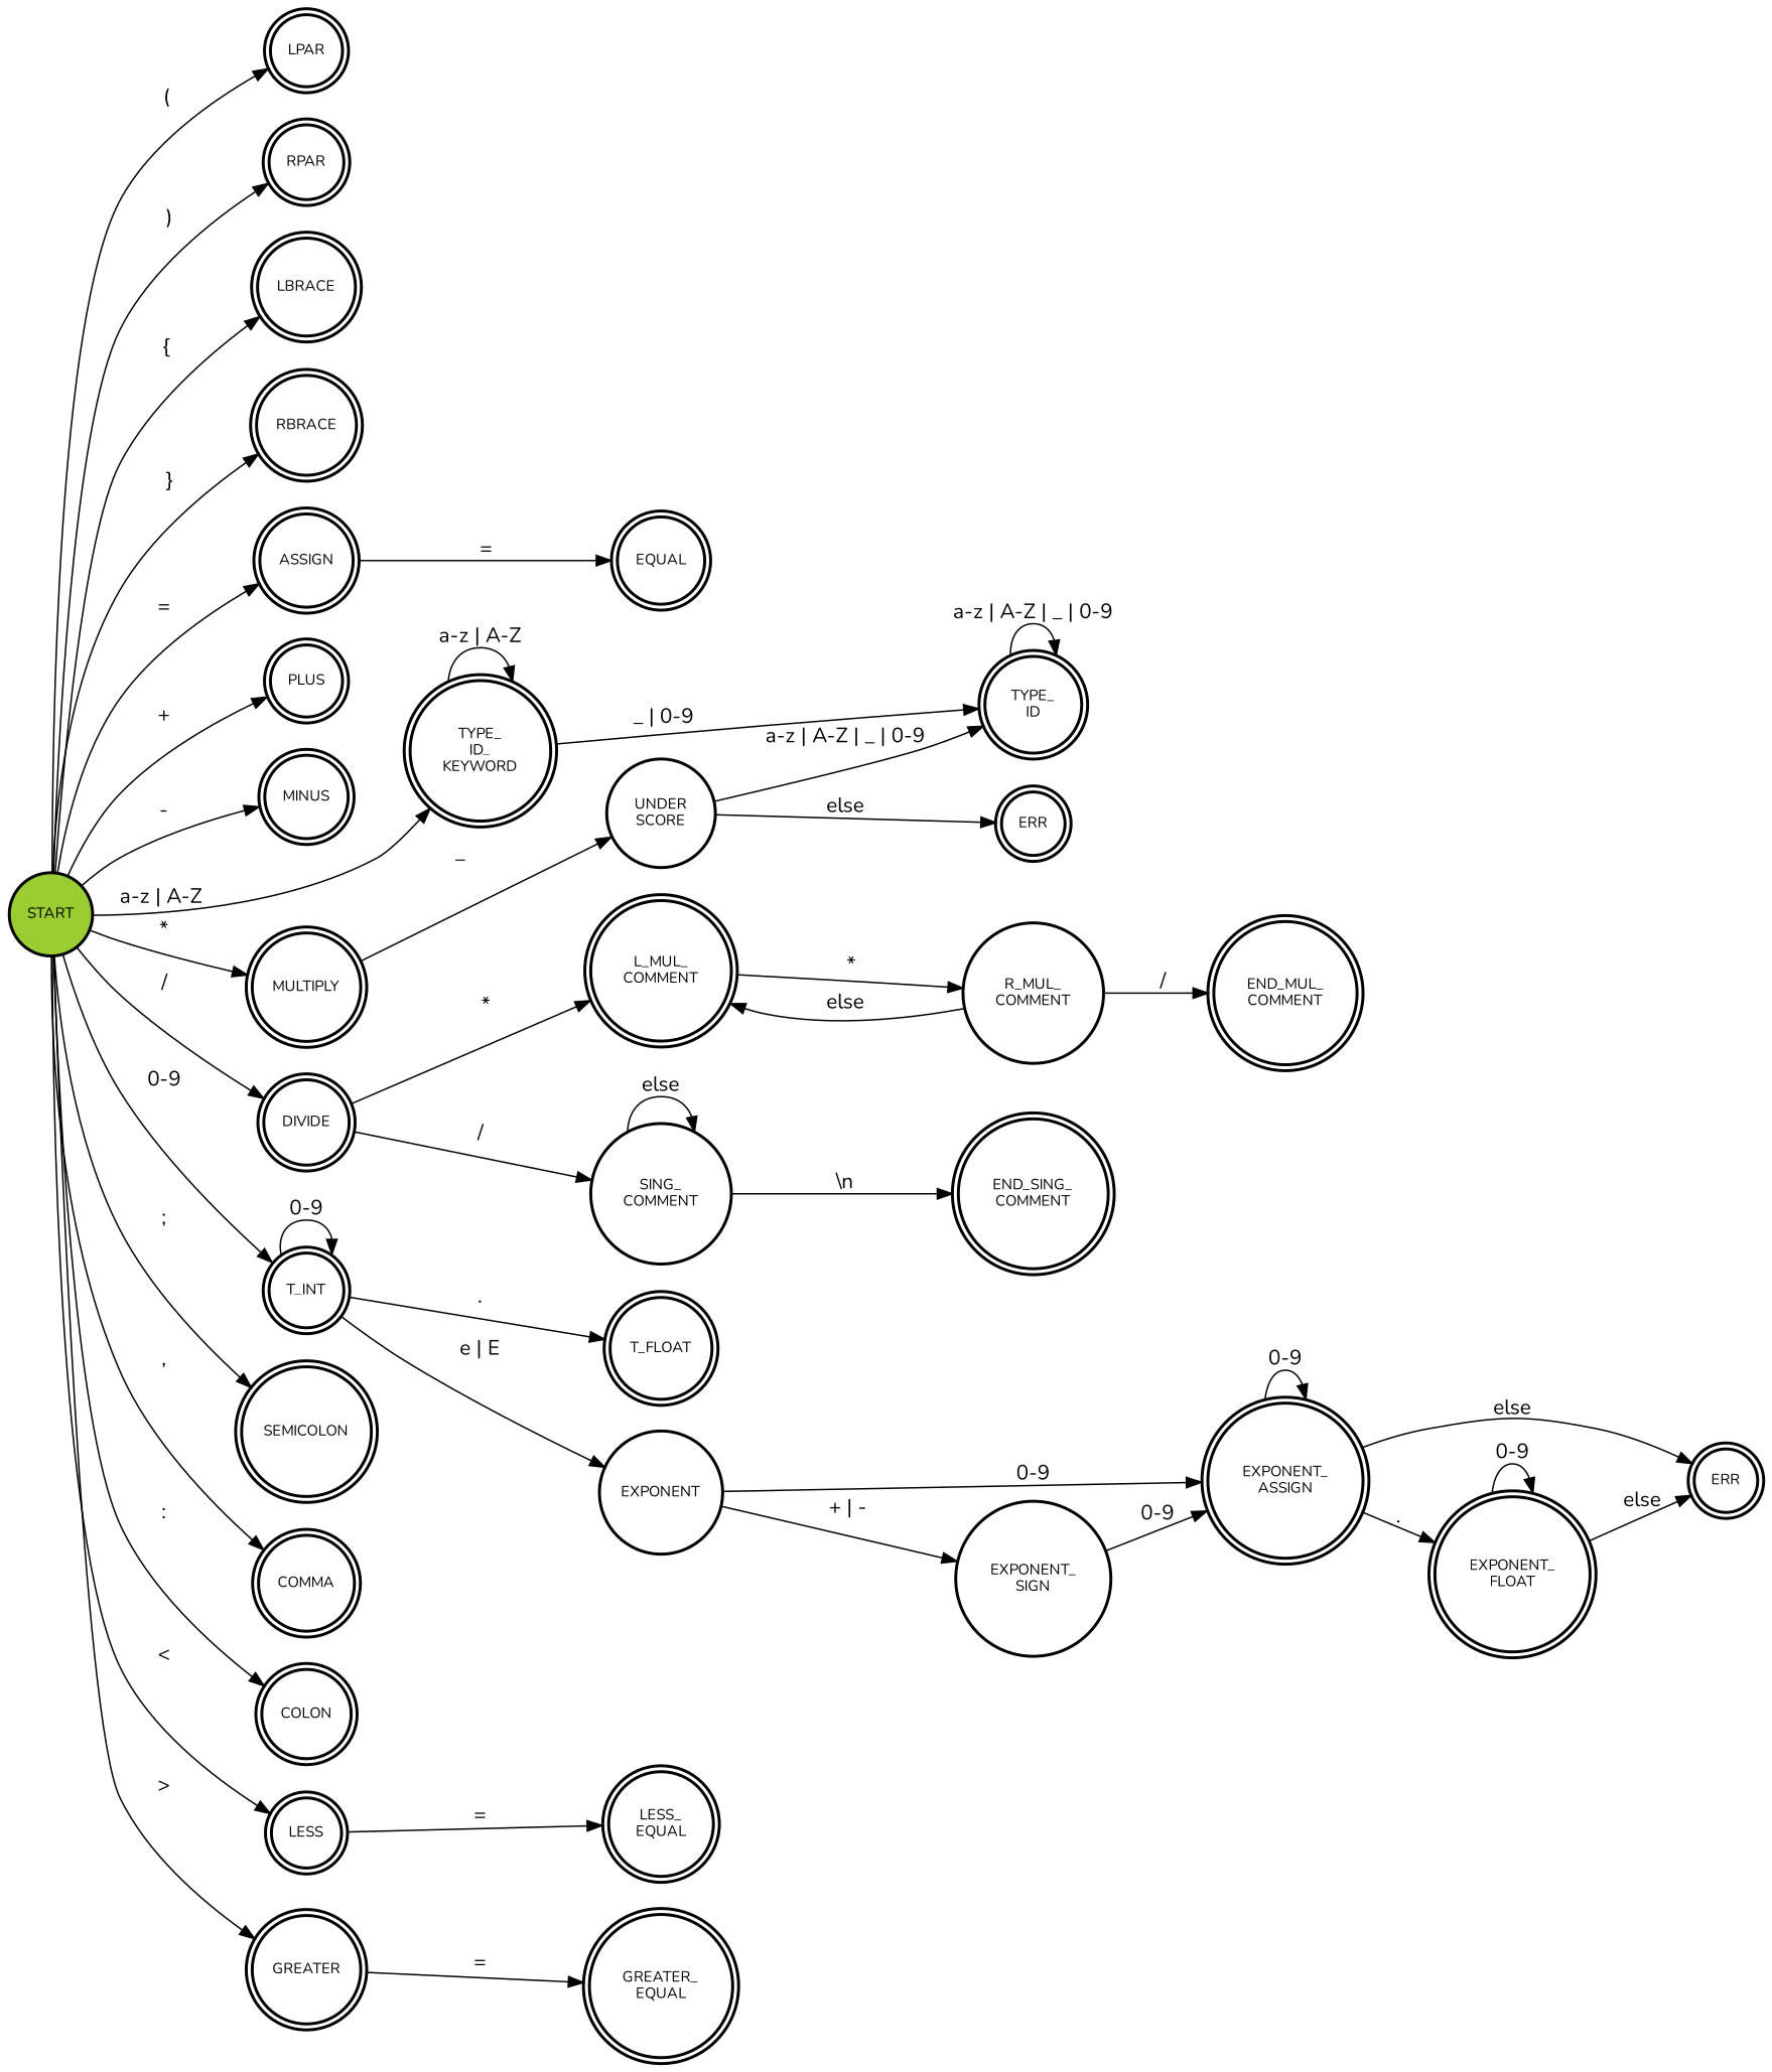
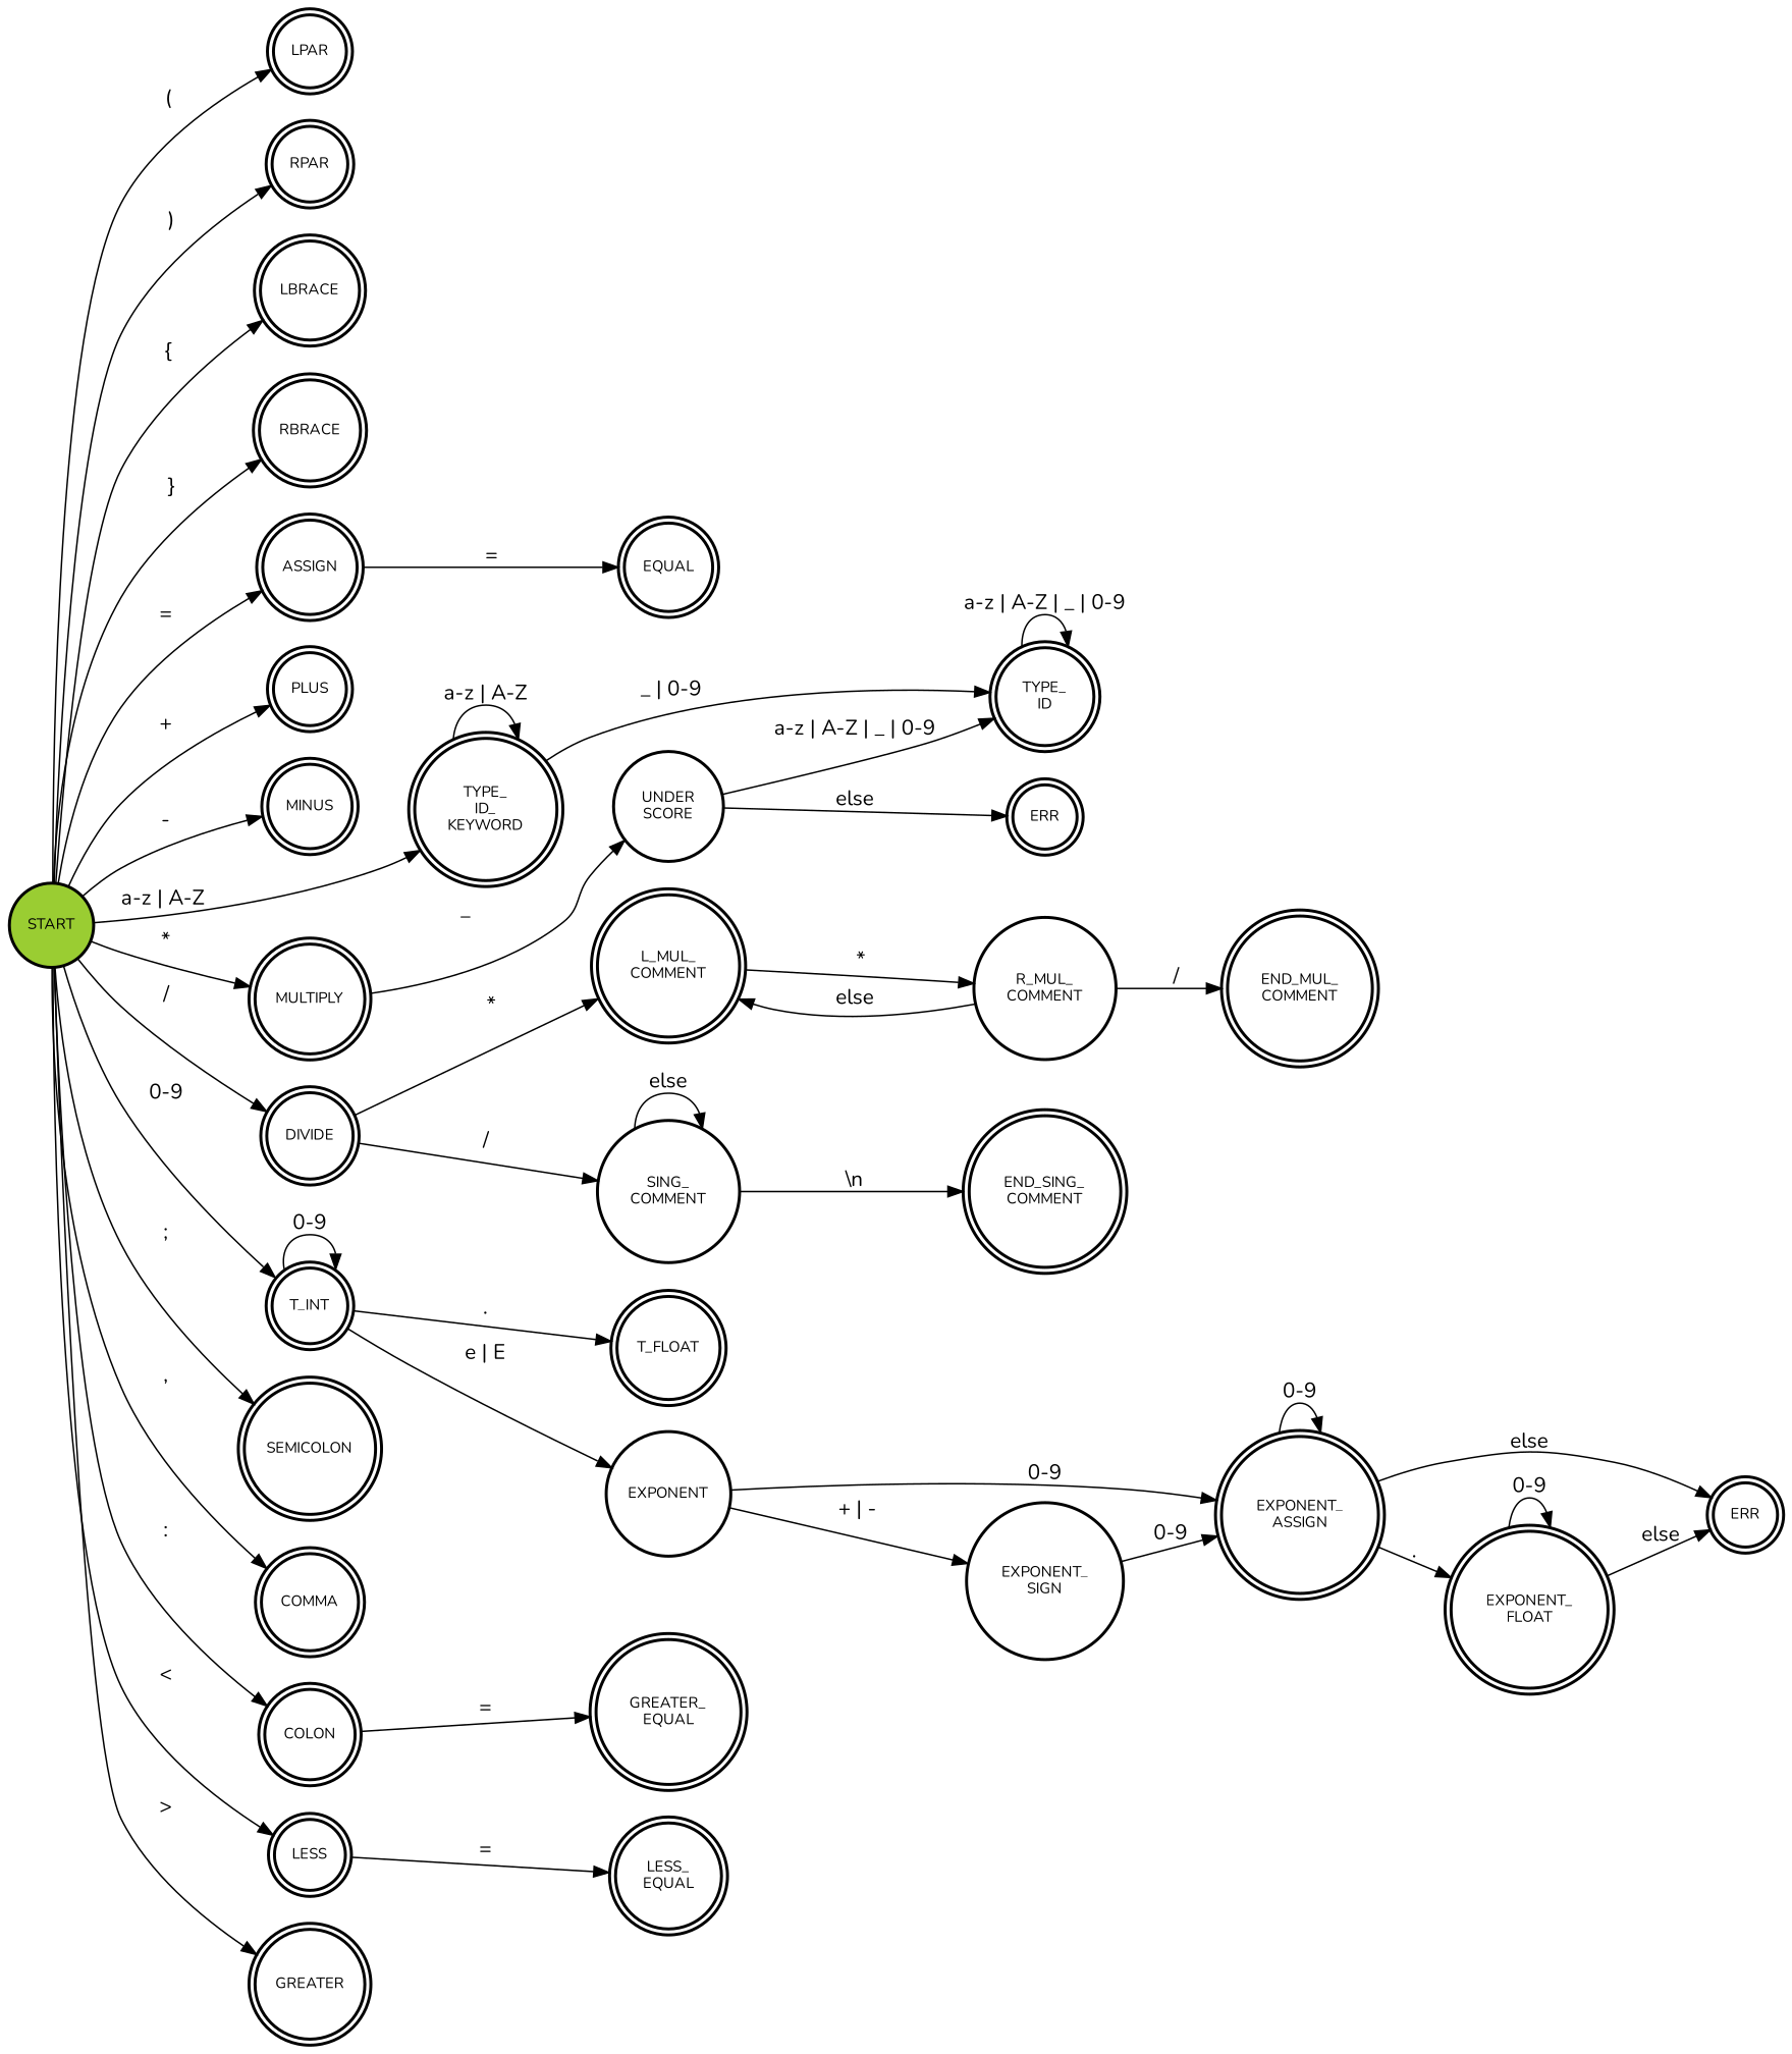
  digraph {
    fontname=Nunito
    rankdir=LR
    node [color=black fillcolor=white fontcolor=black fontname=Nunito fontsize=10 penwidth=2 shape=doublecircle style=filled]
    edge [fontname=Nunito]
    n1 [fillcolor=yellowgreen label=START shape=circle]
    n2 [label=LPAR]
    n3 [label=RPAR]
    n4 [label=LBRACE]
    n5 [label=RBRACE]
    n6 [label=ASSIGN]
    n7 [label=PLUS]
    n8 [label=MINUS]
    n9 [label=MULTIPLY]
    n10 [label=DIVIDE]
    n11 [label="TYPE_\nID_\nKEYWORD"]
    n12 [label=T_INT]
    n13 [label=SEMICOLON]
    n14 [label=COMMA]
    n15 [label=COLON]
    n16 [label=LESS]
    n17 [label=GREATER]
    n18 [label=EQUAL]
    n19 [label="UNDER\nSCORE" shape=circle]
    n20 [label="L_MUL_\nCOMMENT"]
    n21 [label="SING_\nCOMMENT" shape=circle]
    n22 [label="TYPE_\nID"]
    n23 [label=ERR]
    n24 [label=T_FLOAT]
    n25 [label=EXPONENT shape=circle]
    n26 [label="LESS_\nEQUAL"]
    n27 [label="GREATER_\nEQUAL"]
    n28 [label="R_MUL_\nCOMMENT" shape=circle]
    n29 [label="END_SING_\nCOMMENT"]
    n30 [label="END_MUL_\nCOMMENT"]
    n31 [label=ERR]
    n32 [label="EXPONENT_\nSIGN" shape=circle]
    n33 [label="EXPONENT_\nASSIGN"]
    n34 [label="EXPONENT_\nFLOAT"]
    n1 -> n2 [label=" ("]
    n1 -> n3 [label="  )"]
    n1 -> n4 [label=" {"]
    n1 -> n5 [label="  }"]
    n1 -> n6 [label="="]
    n1 -> n7 [label="+"]
    n1 -> n8 [label="-"]
    n1 -> n9 [label="*"]
    n1 -> n10 [label="/"]
    n1 -> n11 [label="a-z | A-Z "]
    n1 -> n12 [label="0-9"]
    n1 -> n13 [label=";"]
    n1 -> n14 [label=","]
    n1 -> n15 [label=":"]
    n1 -> n16 [label="<"]
    n1 -> n17 [label=">"]
    n6 -> n18 [label="  ="]
    n9 -> n19 [label="_       "]
    n10 -> n20 [label="  *"]
    n10 -> n21 [label="/"]
    n11 -> n11 [label="a-z | A-Z"]
    n11 -> n22 [label=" _ | 0-9"]
    n12 -> n12 [label="0-9"]
    n12 -> n24 [label="."]
    n12 -> n25 [label="e | E"]
    n16 -> n26 [label="="]
-   n17 -> n27 [label="="]
+   n15 -> n27 [label="="]
    n19 -> n22 [label="a-z | A-Z | _ | 0-9"]
    n19 -> n23 [label=else]
    n20 -> n28 [label="  *"]
    n21 -> n21 [label=else]
    n21 -> n29 [label="\\n"]
    n22 -> n22 [label="a-z | A-Z | _ | 0-9"]
    n25 -> n32 [label=" + | -"]
    n25 -> n33 [label="0-9"]
    n28 -> n20 [label=else]
    n28 -> n30 [label="  /"]
    n32 -> n33 [label="0-9"]
    n33 -> n31 [label=else]
    n33 -> n33 [label="0-9"]
    n33 -> n34 [label="."]
    n34 -> n31 [label=else]
    n34 -> n34 [label="0-9"]
  }
